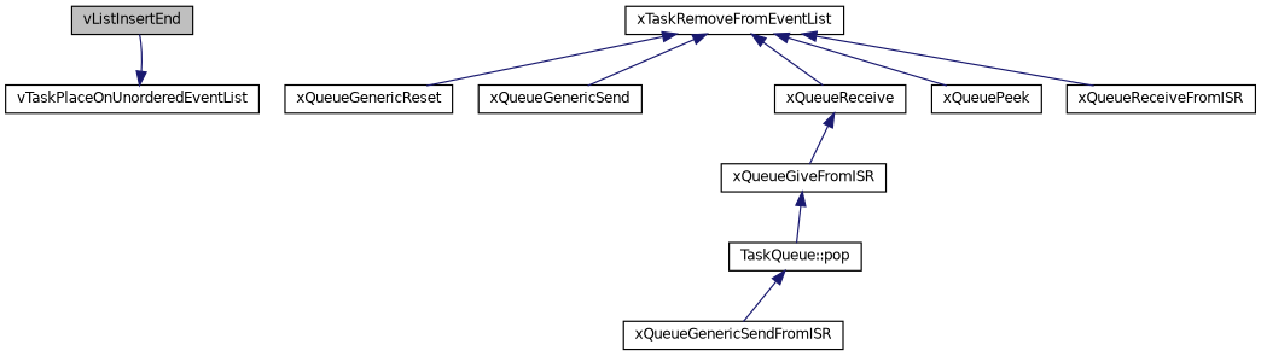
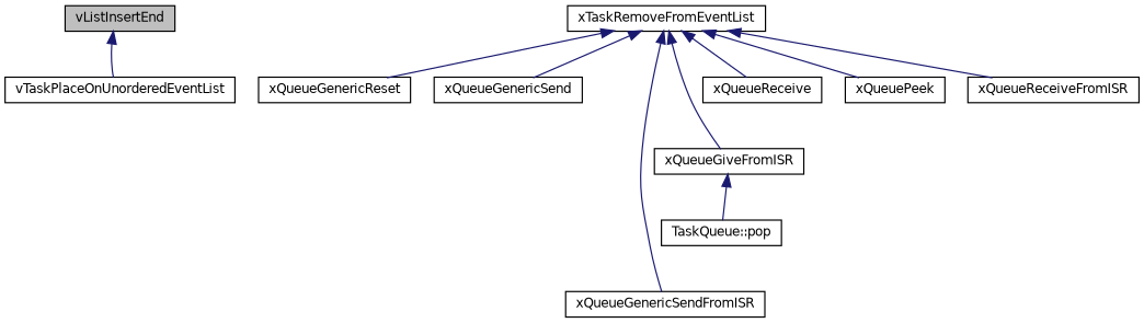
  digraph {
    rankdir=TB
    node [color=black fillcolor=white fontname=Helvetica fontsize=10 shape=record style=filled]
    edge [color=midnightblue dir=back fontname=Helvetica fontsize=10 labelfontname=Helvetica labelfontsize=10 style=solid]
    n1 [fillcolor=grey75 fontcolor=black height=0.2 label=vListInsertEnd width=0.4]
    n2 [height=0.2 label=vTaskPlaceOnUnorderedEventList width=0.4]
    n3 [height=0.2 label=xTaskRemoveFromEventList width=0.4]
    n4 [height=0.2 label=xQueueGenericReset width=0.4]
    n5 [height=0.2 label=xQueueGenericSend width=0.4]
    n6 [height=0.2 label=xQueueGenericSendFromISR width=0.4]
    n7 [height=0.2 label=xQueueGiveFromISR width=0.4]
    n8 [height=0.2 label=xQueueReceive width=0.4]
    n9 [height=0.2 label=xQueuePeek width=0.4]
    n10 [height=0.2 label=xQueueReceiveFromISR width=0.4]
    n11 [height=0.2 label="TaskQueue::pop" width=0.4]
-   n2 -> n1
+   n1 -> n2
    n3 -> n4
    n3 -> n5
-   n11 -> n6
-   n8 -> n7
+   n3 -> n6
+   n3 -> n7
    n3 -> n8
    n3 -> n9
    n3 -> n10
    n7 -> n11
  }
